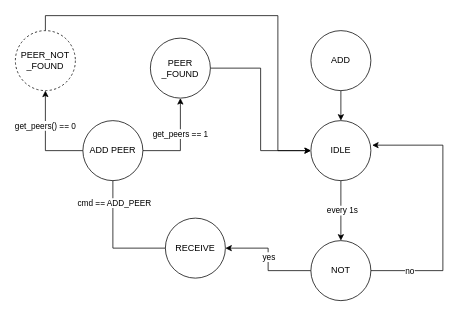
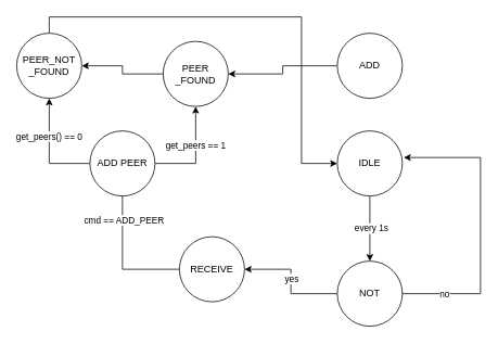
  <mxCell id="0" />
  <mxCell id="1" parent="0" />
- <mxCell id="2" style="edgeStyle=orthogonalEdgeStyle;rounded=0;orthogonalLoop=1;jettySize=auto;html=1;" edge="1" parent="1" source="3" target="6"><mxGeometry relative="1" as="geometry" /></mxCell>
+ <mxCell id="2" style="edgeStyle=orthogonalEdgeStyle;rounded=0;orthogonalLoop=1;jettySize=auto;html=1;" edge="1" parent="1" source="3" target="21"><mxGeometry relative="1" as="geometry" /></mxCell>
  <mxCell id="3" value="ADD" style="ellipse;whiteSpace=wrap;html=1;aspect=fixed;" vertex="1" parent="1"><mxGeometry x="414" y="40" width="80" height="80" as="geometry" /></mxCell>
  <mxCell id="4" style="edgeStyle=orthogonalEdgeStyle;rounded=0;orthogonalLoop=1;jettySize=auto;html=1;" edge="1" parent="1" source="6" target="9"><mxGeometry relative="1" as="geometry" /></mxCell>
  <mxCell id="5" value="every 1s" style="edgeLabel;html=1;align=center;verticalAlign=middle;resizable=0;points=[];" vertex="1" connectable="0" parent="4"><mxGeometry x="-0.025" y="1" relative="1" as="geometry"><mxPoint as="offset" /></mxGeometry></mxCell>
  <mxCell id="6" value="IDLE" style="ellipse;whiteSpace=wrap;html=1;aspect=fixed;" vertex="1" parent="1"><mxGeometry x="414" y="160" width="80" height="80" as="geometry" /></mxCell>
  <mxCell id="7" style="edgeStyle=orthogonalEdgeStyle;rounded=0;orthogonalLoop=1;jettySize=auto;html=1;" edge="1" parent="1" source="9" target="14"><mxGeometry relative="1" as="geometry" /></mxCell>
  <mxCell id="8" value="yes" style="edgeLabel;html=1;align=center;verticalAlign=middle;resizable=0;points=[];" vertex="1" connectable="0" parent="7"><mxGeometry x="0.052" relative="1" as="geometry"><mxPoint as="offset" /></mxGeometry></mxCell>
  <mxCell id="9" value="NOT" style="ellipse;whiteSpace=wrap;html=1;aspect=fixed;" vertex="1" parent="1"><mxGeometry x="414" y="320" width="80" height="80" as="geometry" /></mxCell>
  <mxCell id="10" style="edgeStyle=orthogonalEdgeStyle;rounded=0;orthogonalLoop=1;jettySize=auto;html=1;entryX=1.021;entryY=0.409;entryDx=0;entryDy=0;entryPerimeter=0;" edge="1" parent="1" source="9" target="6"><mxGeometry relative="1" as="geometry"><Array as="points"><mxPoint x="590" y="360" /><mxPoint x="590" y="193" /></Array></mxGeometry></mxCell>
  <mxCell id="11" value="no" style="edgeLabel;html=1;align=center;verticalAlign=middle;resizable=0;points=[];" vertex="1" connectable="0" parent="10"><mxGeometry x="-0.712" relative="1" as="geometry"><mxPoint as="offset" /></mxGeometry></mxCell>
  <mxCell id="12" style="edgeStyle=orthogonalEdgeStyle;rounded=0;orthogonalLoop=1;jettySize=auto;html=1;entryX=0.5;entryY=0;entryDx=0;entryDy=0;" edge="1" parent="1" source="14" target="19"><mxGeometry relative="1" as="geometry"><Array as="points"><mxPoint x="150" y="330" /></Array></mxGeometry></mxCell>
  <mxCell id="13" value="cmd == ADD_PEER" style="edgeLabel;html=1;align=center;verticalAlign=middle;resizable=0;points=[];" vertex="1" connectable="0" parent="12"><mxGeometry x="0.091" y="-1" relative="1" as="geometry"><mxPoint as="offset" /></mxGeometry></mxCell>
  <mxCell id="14" value="RECEIVE" style="ellipse;whiteSpace=wrap;html=1;aspect=fixed;" vertex="1" parent="1"><mxGeometry x="220" y="290" width="80" height="80" as="geometry" /></mxCell>
  <mxCell id="15" style="edgeStyle=orthogonalEdgeStyle;rounded=0;orthogonalLoop=1;jettySize=auto;html=1;" edge="1" parent="1" source="19" target="21"><mxGeometry relative="1" as="geometry" /></mxCell>
  <mxCell id="16" value="get_peers == 1" style="edgeLabel;html=1;align=center;verticalAlign=middle;resizable=0;points=[];" vertex="1" connectable="0" parent="15"><mxGeometry x="0.212" y="1" relative="1" as="geometry"><mxPoint as="offset" /></mxGeometry></mxCell>
  <mxCell id="17" style="edgeStyle=orthogonalEdgeStyle;rounded=0;orthogonalLoop=1;jettySize=auto;html=1;" edge="1" parent="1" source="19" target="23"><mxGeometry relative="1" as="geometry" /></mxCell>
  <mxCell id="18" value="get_peers() == 0" style="edgeLabel;html=1;align=center;verticalAlign=middle;resizable=0;points=[];" vertex="1" connectable="0" parent="17"><mxGeometry x="0.295" y="1" relative="1" as="geometry"><mxPoint as="offset" /></mxGeometry></mxCell>
  <mxCell id="19" value="ADD PEER" style="ellipse;whiteSpace=wrap;html=1;aspect=fixed;" vertex="1" parent="1"><mxGeometry x="110" y="160" width="80" height="80" as="geometry" /></mxCell>
- <mxCell id="20" style="edgeStyle=orthogonalEdgeStyle;rounded=0;orthogonalLoop=1;jettySize=auto;html=1;entryX=0;entryY=0.5;entryDx=0;entryDy=0;" edge="1" parent="1" source="21" target="6"><mxGeometry relative="1" as="geometry" /></mxCell>
+ <mxCell id="20" style="edgeStyle=orthogonalEdgeStyle;rounded=0;orthogonalLoop=1;jettySize=auto;html=1;" edge="1" parent="1" source="21" target="23"><mxGeometry relative="1" as="geometry" /></mxCell>
  <mxCell id="21" value="PEER&lt;div&gt;_FOUND&lt;/div&gt;" style="ellipse;whiteSpace=wrap;html=1;aspect=fixed;" vertex="1" parent="1"><mxGeometry x="200" y="50" width="80" height="80" as="geometry" /></mxCell>
  <mxCell id="22" style="edgeStyle=orthogonalEdgeStyle;rounded=0;orthogonalLoop=1;jettySize=auto;html=1;entryX=0;entryY=0.5;entryDx=0;entryDy=0;" edge="1" parent="1" source="23" target="6"><mxGeometry relative="1" as="geometry"><Array as="points"><mxPoint x="60" y="20" /><mxPoint x="370" y="20" /><mxPoint x="370" y="200" /></Array></mxGeometry></mxCell>
- <mxCell id="23" value="PEER_NOT&lt;div&gt;_FOUND&lt;/div&gt;" style="ellipse;whiteSpace=wrap;html=1;aspect=fixed;dashed=1;" vertex="1" parent="1"><mxGeometry x="20" y="40" width="80" height="80" as="geometry" /></mxCell>
+ <mxCell id="23" value="PEER_NOT&lt;div&gt;_FOUND&lt;/div&gt;" style="ellipse;whiteSpace=wrap;html=1;aspect=fixed;" vertex="1" parent="1"><mxGeometry x="20" y="40" width="80" height="80" as="geometry" /></mxCell>
